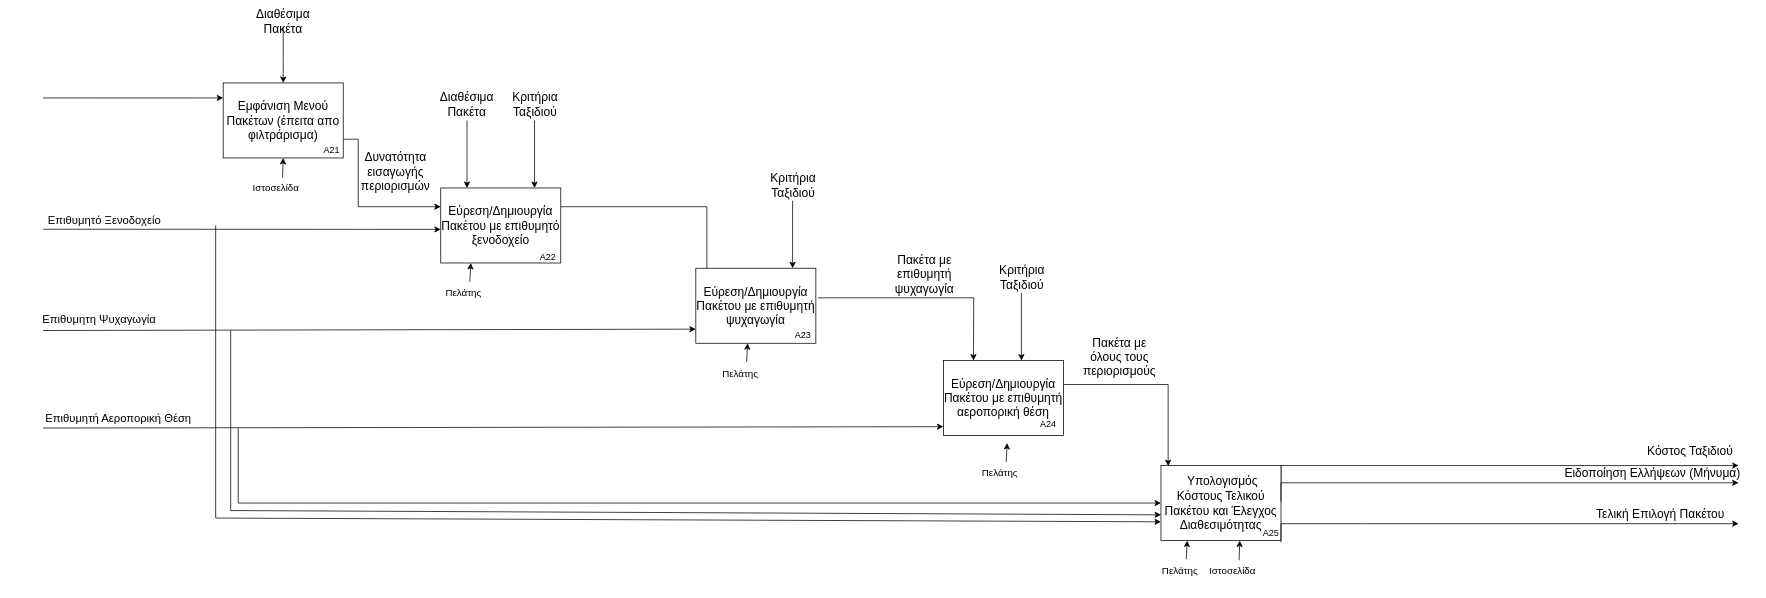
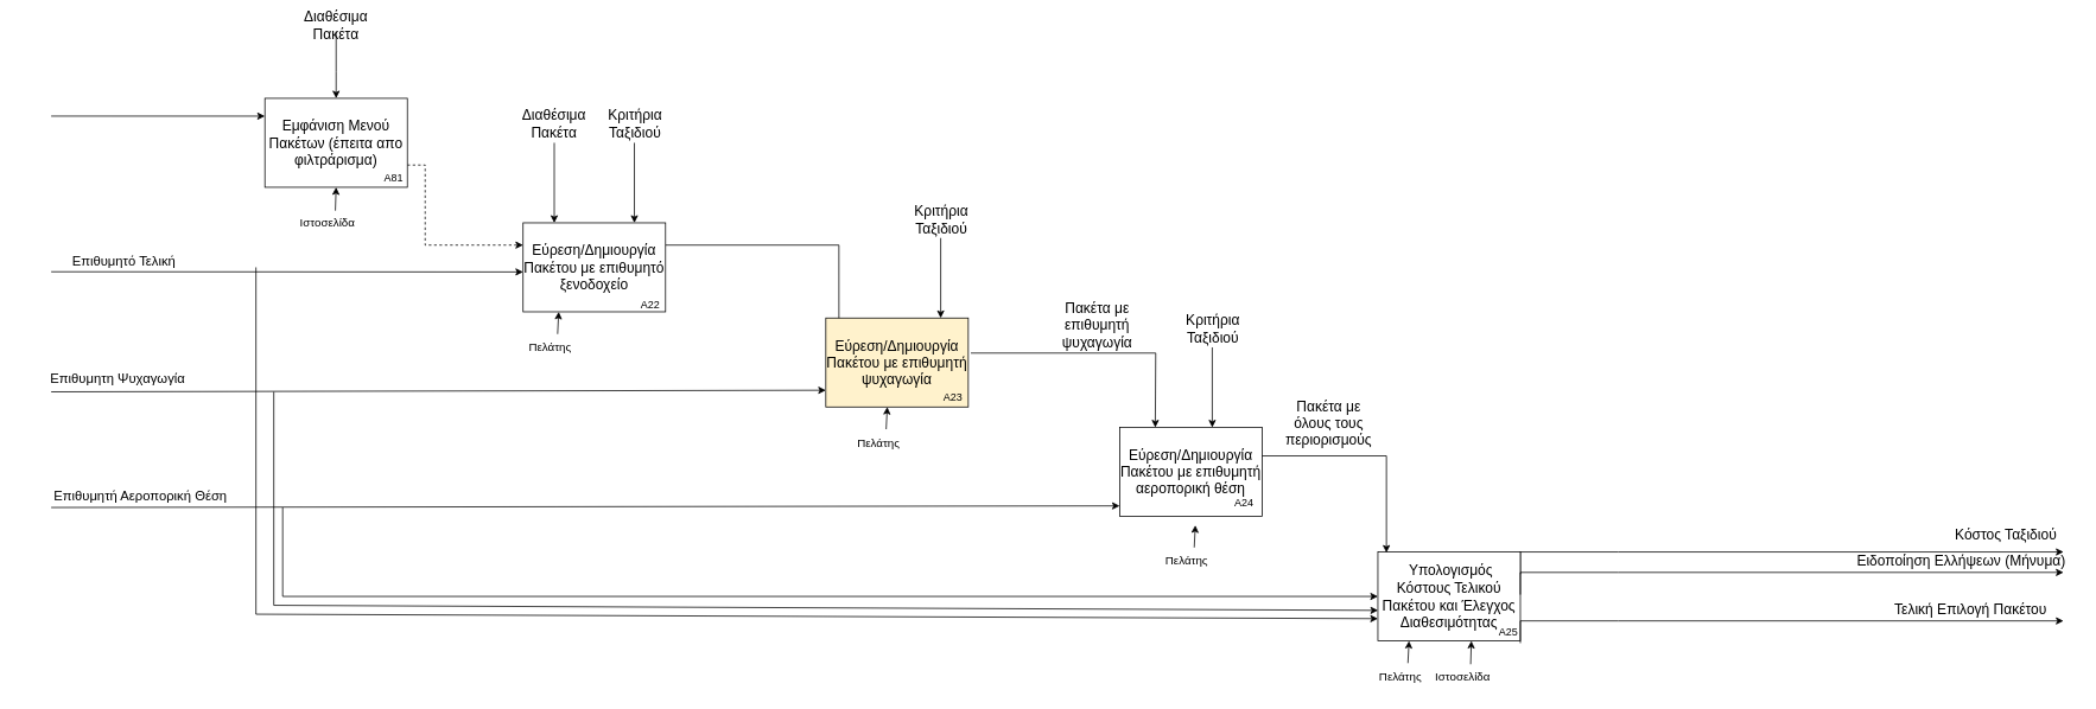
  <mxCell id="0" />
  <mxCell id="1" parent="0" />
  <mxCell id="2" value="Ειδοποίηση Ελλήψεων (Μήνυμα)" style="text;html=1;align=center;verticalAlign=middle;resizable=0;points=[];autosize=1;strokeColor=none;fillColor=none;fontSize=16;" parent="1" vertex="1"><mxGeometry x="2072" y="615" width="260" height="30" as="geometry" /></mxCell>
  <mxCell id="3" value="Κόστος Ταξιδιού" style="text;html=1;align=center;verticalAlign=middle;resizable=0;points=[];autosize=1;strokeColor=none;fillColor=none;fontSize=16;" parent="1" vertex="1"><mxGeometry x="2182" y="585" width="140" height="30" as="geometry" /></mxCell>
  <mxCell id="4" style="edgeStyle=orthogonalEdgeStyle;rounded=0;orthogonalLoop=1;jettySize=auto;html=1;" parent="1" edge="1"><mxGeometry relative="1" as="geometry"><mxPoint x="622" y="160" as="sourcePoint" /><mxPoint x="622" y="250" as="targetPoint" /></mxGeometry></mxCell>
- <mxCell id="5" style="edgeStyle=orthogonalEdgeStyle;rounded=0;orthogonalLoop=1;jettySize=auto;html=1;exitX=1;exitY=0.75;exitDx=0;exitDy=0;entryX=0;entryY=0.25;entryDx=0;entryDy=0;" parent="1" source="6" target="14" edge="1"><mxGeometry relative="1" as="geometry"><Array as="points"><mxPoint x="477" y="185" /><mxPoint x="477" y="275" /></Array></mxGeometry></mxCell>
+ <mxCell id="5" style="edgeStyle=orthogonalEdgeStyle;rounded=0;orthogonalLoop=1;jettySize=auto;html=1;exitX=1;exitY=0.75;exitDx=0;exitDy=0;entryX=0;entryY=0.25;entryDx=0;entryDy=0;dashed=1;" parent="1" source="6" target="14" edge="1"><mxGeometry relative="1" as="geometry"><Array as="points"><mxPoint x="477" y="185" /><mxPoint x="477" y="275" /></Array></mxGeometry></mxCell>
  <mxCell id="6" value="Εμφάνιση Μενού Πακέτων (έπειτα απο φιλτράρισμα)" style="rounded=0;whiteSpace=wrap;html=1;fontSize=16;" parent="1" vertex="1"><mxGeometry x="297" y="110" width="160" height="100" as="geometry" /></mxCell>
  <mxCell id="7" value="" style="endArrow=classic;html=1;rounded=0;fontSize=16;entryX=-0.012;entryY=0.812;entryDx=0;entryDy=0;entryPerimeter=0;" parent="1" edge="1"><mxGeometry width="50" height="50" relative="1" as="geometry"><mxPoint y="130" as="sourcePoint" x="57" /><mxPoint x="297" y="130.03" as="targetPoint" /></mxGeometry></mxCell>
  <mxCell id="8" value="" style="endArrow=classic;html=1;rounded=0;fontSize=16;exitX=0.602;exitY=0.043;exitDx=0;exitDy=0;exitPerimeter=0;entryX=0.25;entryY=1;entryDx=0;entryDy=0;" parent="1" edge="1"><mxGeometry width="50" height="50" relative="1" as="geometry"><mxPoint x="376.18" y="236.29" as="sourcePoint" /><mxPoint x="377" y="210" as="targetPoint" /></mxGeometry></mxCell>
  <mxCell id="9" value="Ιστοσελίδα" style="text;html=1;align=center;verticalAlign=middle;resizable=0;points=[];autosize=1;strokeColor=none;fillColor=none;fontSize=13;" parent="1" vertex="1"><mxGeometry x="322" y="235" width="90" height="30" as="geometry" /></mxCell>
  <mxCell id="10" style="edgeStyle=orthogonalEdgeStyle;rounded=0;orthogonalLoop=1;jettySize=auto;html=1;exitX=0.5;exitY=1;exitDx=0;exitDy=0;" parent="1" source="11" target="6" edge="1"><mxGeometry relative="1" as="geometry"><Array as="points"><mxPoint x="377" y="80" /><mxPoint x="377" y="80" /></Array></mxGeometry></mxCell>
  <mxCell id="11" value="Διαθέσιμα Πακέτα" style="text;html=1;strokeColor=none;fillColor=none;align=center;verticalAlign=middle;whiteSpace=wrap;rounded=0;fontSize=16;" parent="1" vertex="1"><mxGeometry x="362" y="20" width="30" height="15" as="geometry" /></mxCell>
- <mxCell id="12" value="Α21&lt;br&gt;" style="text;html=1;strokeColor=none;fillColor=none;align=center;verticalAlign=middle;whiteSpace=wrap;rounded=0;fontSize=12;" parent="1" vertex="1"><mxGeometry x="412" y="185" width="60" height="30" as="geometry" /></mxCell>
+ <mxCell id="12" value="Α81&lt;br&gt;" style="text;html=1;strokeColor=none;fillColor=none;align=center;verticalAlign=middle;whiteSpace=wrap;rounded=0;fontSize=12;" parent="1" vertex="1"><mxGeometry x="412" y="185" width="60" height="30" as="geometry" /></mxCell>
  <mxCell id="13" style="edgeStyle=orthogonalEdgeStyle;rounded=0;orthogonalLoop=1;jettySize=auto;html=1;exitX=1;exitY=0.25;exitDx=0;exitDy=0;entryX=0.092;entryY=0.01;entryDx=0;entryDy=0;entryPerimeter=0;endArrow=none;" parent="1" source="14" target="22" edge="1"><mxGeometry relative="1" as="geometry" /></mxCell>
  <mxCell id="14" value="Εύρεση/Δημιουργία Πακέτου με επιθυμητό ξενοδοχείο" style="rounded=0;whiteSpace=wrap;html=1;fontSize=16;" parent="1" vertex="1"><mxGeometry x="587" y="250" width="160" height="100" as="geometry" /></mxCell>
  <mxCell id="15" value="" style="endArrow=classic;html=1;rounded=0;fontSize=16;entryX=-0.012;entryY=0.812;entryDx=0;entryDy=0;entryPerimeter=0;" parent="1" edge="1"><mxGeometry width="50" height="50" relative="1" as="geometry"><mxPoint y="305" as="sourcePoint" x="57" /><mxPoint x="587" y="305.2" as="targetPoint" /></mxGeometry></mxCell>
- <mxCell id="16" value="&lt;span style=&quot;font-size: 15px;&quot;&gt;Επιθυμητό Ξενοδοχείο&lt;/span&gt;" style="text;html=1;strokeColor=none;fillColor=none;align=center;verticalAlign=middle;whiteSpace=wrap;rounded=0;fontSize=15;" parent="1" vertex="1"><mxGeometry x="29.24" y="277" width="219.76" height="30" as="geometry" /></mxCell>
- <mxCell id="17" value="Δυνατότητα εισαγωγής περιορισμών" style="text;html=1;strokeColor=none;fillColor=none;align=center;verticalAlign=middle;whiteSpace=wrap;rounded=0;fontSize=16;" parent="1" vertex="1"><mxGeometry x="512" y="220" width="30" height="15" as="geometry" /></mxCell>
+ <mxCell id="16" value="&lt;span style=&quot;font-size: 15px;&quot;&gt;Επιθυμητό Τελική&lt;/span&gt;" style="text;html=1;strokeColor=none;fillColor=none;align=center;verticalAlign=middle;whiteSpace=wrap;rounded=0;fontSize=15;" parent="1" vertex="1"><mxGeometry x="29.24" y="277" width="219.76" height="30" as="geometry" /></mxCell>
  <mxCell id="18" value="Διαθέσιμα Πακέτα" style="text;html=1;strokeColor=none;fillColor=none;align=center;verticalAlign=middle;whiteSpace=wrap;rounded=0;fontSize=16;" parent="1" vertex="1"><mxGeometry x="607" y="130" width="30" height="15" as="geometry" /></mxCell>
  <mxCell id="19" style="edgeStyle=orthogonalEdgeStyle;rounded=0;orthogonalLoop=1;jettySize=auto;html=1;" parent="1" edge="1"><mxGeometry relative="1" as="geometry"><mxPoint x="712" y="160" as="sourcePoint" /><mxPoint x="712" y="250" as="targetPoint" /></mxGeometry></mxCell>
  <mxCell id="20" value="Κριτήρια&lt;br&gt;Ταξιδιού" style="text;html=1;strokeColor=none;fillColor=none;align=center;verticalAlign=middle;whiteSpace=wrap;rounded=0;fontSize=16;" parent="1" vertex="1"><mxGeometry x="683" y="123.5" width="60" height="30" as="geometry" /></mxCell>
  <mxCell id="21" value="Α22&lt;br&gt;" style="text;html=1;strokeColor=none;fillColor=none;align=center;verticalAlign=middle;whiteSpace=wrap;rounded=0;fontSize=12;" parent="1" vertex="1"><mxGeometry x="700" y="327" width="60" height="30" as="geometry" /></mxCell>
- <mxCell id="22" value="Εύρεση/Δημιουργία Πακέτου με επιθυμητή ψυχαγωγία" style="rounded=0;whiteSpace=wrap;html=1;fontSize=16;" parent="1" vertex="1"><mxGeometry x="927" y="357" width="160" height="100" as="geometry" /></mxCell>
+ <mxCell id="22" value="Εύρεση/Δημιουργία Πακέτου με επιθυμητή ψυχαγωγία" style="rounded=0;whiteSpace=wrap;html=1;fontSize=16;fillColor=#fff2cc;" parent="1" vertex="1"><mxGeometry x="927" y="357" width="160" height="100" as="geometry" /></mxCell>
  <mxCell id="23" style="edgeStyle=orthogonalEdgeStyle;rounded=0;orthogonalLoop=1;jettySize=auto;html=1;" parent="1" edge="1"><mxGeometry relative="1" as="geometry"><mxPoint x="1056" y="267" as="sourcePoint" /><mxPoint x="1056" y="357" as="targetPoint" /></mxGeometry></mxCell>
  <mxCell id="24" value="Κριτήρια&lt;br&gt;Ταξιδιού" style="text;html=1;strokeColor=none;fillColor=none;align=center;verticalAlign=middle;whiteSpace=wrap;rounded=0;fontSize=16;" parent="1" vertex="1"><mxGeometry x="1027" y="230.5" width="60" height="30" as="geometry" /></mxCell>
  <mxCell id="25" value="" style="endArrow=classic;html=1;rounded=0;fontSize=16;entryX=-0.012;entryY=0.812;entryDx=0;entryDy=0;entryPerimeter=0;" parent="1" edge="1"><mxGeometry width="50" height="50" relative="1" as="geometry"><mxPoint y="440" as="sourcePoint" x="57" /><mxPoint x="927" y="438.2" as="targetPoint" /></mxGeometry></mxCell>
  <mxCell id="26" value="Επιθυμητη Ψυχαγωγία" style="text;html=1;strokeColor=none;fillColor=none;align=center;verticalAlign=middle;whiteSpace=wrap;rounded=0;fontSize=15;" parent="1" vertex="1"><mxGeometry x="22.12" y="410" width="219.76" height="30" as="geometry" /></mxCell>
  <mxCell id="27" value="" style="endArrow=classic;html=1;rounded=0;fontSize=16;exitX=0.625;exitY=0;exitDx=0;exitDy=0;exitPerimeter=0;entryX=0.25;entryY=1;entryDx=0;entryDy=0;" parent="1" source="28" edge="1"><mxGeometry width="50" height="50" relative="1" as="geometry"><mxPoint x="677" y="480" as="sourcePoint" /><mxPoint x="627" y="350" as="targetPoint" /></mxGeometry></mxCell>
  <mxCell id="28" value="Πελάτης" style="text;html=1;align=center;verticalAlign=middle;resizable=0;points=[];autosize=1;strokeColor=none;fillColor=none;fontSize=13;" parent="1" vertex="1"><mxGeometry x="582" y="375" width="70" height="30" as="geometry" /></mxCell>
  <mxCell id="29" value="" style="endArrow=classic;html=1;rounded=0;fontSize=16;exitX=0.625;exitY=0;exitDx=0;exitDy=0;exitPerimeter=0;entryX=0.25;entryY=1;entryDx=0;entryDy=0;" parent="1" source="30" edge="1"><mxGeometry width="50" height="50" relative="1" as="geometry"><mxPoint x="1046" y="587" as="sourcePoint" /><mxPoint x="996" y="457" as="targetPoint" /></mxGeometry></mxCell>
  <mxCell id="30" value="Πελάτης" style="text;html=1;align=center;verticalAlign=middle;resizable=0;points=[];autosize=1;strokeColor=none;fillColor=none;fontSize=13;" parent="1" vertex="1"><mxGeometry x="951" y="482" width="70" height="30" as="geometry" /></mxCell>
  <mxCell id="31" value="Α23&lt;br&gt;" style="text;html=1;strokeColor=none;fillColor=none;align=center;verticalAlign=middle;whiteSpace=wrap;rounded=0;fontSize=12;" parent="1" vertex="1"><mxGeometry x="1040" y="432" width="60" height="30" as="geometry" /></mxCell>
  <mxCell id="32" value="Εύρεση/Δημιουργία Πακέτου με επιθυμητή αεροπορική θέση" style="rounded=0;whiteSpace=wrap;html=1;fontSize=16;" parent="1" vertex="1"><mxGeometry x="1257" y="480" width="160" height="100" as="geometry" /></mxCell>
  <mxCell id="33" value="Α24&lt;br&gt;" style="text;html=1;strokeColor=none;fillColor=none;align=center;verticalAlign=middle;whiteSpace=wrap;rounded=0;fontSize=12;" parent="1" vertex="1"><mxGeometry x="1367" y="550" width="60" height="30" as="geometry" /></mxCell>
  <mxCell id="34" value="" style="endArrow=classic;html=1;rounded=0;fontSize=16;exitX=0.625;exitY=0;exitDx=0;exitDy=0;exitPerimeter=0;entryX=0.25;entryY=1;entryDx=0;entryDy=0;" parent="1" source="35" edge="1"><mxGeometry width="50" height="50" relative="1" as="geometry"><mxPoint x="1392" y="720" as="sourcePoint" /><mxPoint x="1342" y="590" as="targetPoint" /></mxGeometry></mxCell>
  <mxCell id="35" value="Πελάτης" style="text;html=1;align=center;verticalAlign=middle;resizable=0;points=[];autosize=1;strokeColor=none;fillColor=none;fontSize=13;" parent="1" vertex="1"><mxGeometry x="1297" y="615" width="70" height="30" as="geometry" /></mxCell>
  <mxCell id="36" value="Πακέτα με επιθυμητή ψυχαγωγία" style="text;html=1;strokeColor=none;fillColor=none;align=center;verticalAlign=middle;whiteSpace=wrap;rounded=0;fontSize=16;" parent="1" vertex="1"><mxGeometry x="1217" y="357" width="30" height="15" as="geometry" /></mxCell>
  <mxCell id="37" style="edgeStyle=orthogonalEdgeStyle;rounded=0;orthogonalLoop=1;jettySize=auto;html=1;exitX=1.018;exitY=0.394;exitDx=0;exitDy=0;entryX=0.092;entryY=0.01;entryDx=0;entryDy=0;entryPerimeter=0;exitPerimeter=0;" parent="1" source="22" edge="1"><mxGeometry relative="1" as="geometry"><mxPoint x="1102.28" y="397" as="sourcePoint" /><mxPoint x="1297" y="480" as="targetPoint" /></mxGeometry></mxCell>
  <mxCell id="38" style="edgeStyle=orthogonalEdgeStyle;rounded=0;orthogonalLoop=1;jettySize=auto;html=1;" parent="1" edge="1"><mxGeometry relative="1" as="geometry"><mxPoint x="1361" y="390" as="sourcePoint" /><mxPoint x="1361" y="480" as="targetPoint" /></mxGeometry></mxCell>
  <mxCell id="39" value="Κριτήρια&lt;br&gt;Ταξιδιού" style="text;html=1;strokeColor=none;fillColor=none;align=center;verticalAlign=middle;whiteSpace=wrap;rounded=0;fontSize=16;" parent="1" vertex="1"><mxGeometry x="1332" y="353.5" width="60" height="30" as="geometry" /></mxCell>
  <mxCell id="40" value="" style="endArrow=classic;html=1;rounded=0;fontSize=16;entryX=-0.012;entryY=0.812;entryDx=0;entryDy=0;entryPerimeter=0;" parent="1" edge="1"><mxGeometry width="50" height="50" relative="1" as="geometry"><mxPoint y="570" as="sourcePoint" x="57" /><mxPoint x="1257" y="568.2" as="targetPoint" /></mxGeometry></mxCell>
  <mxCell id="41" value="&lt;span style=&quot;font-size: 15px;&quot;&gt;Επιθυμητή Αεροπορική Θέση&lt;/span&gt;" style="text;html=1;strokeColor=none;fillColor=none;align=center;verticalAlign=middle;whiteSpace=wrap;rounded=0;fontSize=15;" parent="1" vertex="1"><mxGeometry x="20.24" y="542" width="274.88" height="30" as="geometry" /></mxCell>
  <mxCell id="42" style="edgeStyle=orthogonalEdgeStyle;rounded=0;orthogonalLoop=1;jettySize=auto;html=1;exitX=1;exitY=0.25;exitDx=0;exitDy=0;" parent="1" source="43" edge="1"><mxGeometry relative="1" as="geometry"><mxPoint x="2317" y="620" as="targetPoint" /><Array as="points"><mxPoint x="1707" y="620" /><mxPoint x="1817" y="620" /></Array></mxGeometry></mxCell>
  <mxCell id="43" value="&amp;nbsp;Υπολογισμός Κόστους Τελικού Πακέτου και Έλεγχος Διαθεσιμότητας" style="rounded=0;whiteSpace=wrap;html=1;fontSize=16;" parent="1" vertex="1"><mxGeometry x="1547" y="620" width="160" height="100" as="geometry" /></mxCell>
  <mxCell id="44" value="" style="endArrow=classic;html=1;rounded=0;entryX=0;entryY=0.75;entryDx=0;entryDy=0;" parent="1" target="43" edge="1"><mxGeometry width="50" height="50" relative="1" as="geometry"><mxPoint x="287" y="300" as="sourcePoint" /><mxPoint x="287" y="680" as="targetPoint" /><Array as="points"><mxPoint x="287" y="690" /></Array></mxGeometry></mxCell>
  <mxCell id="45" value="" style="endArrow=classic;html=1;rounded=0;entryX=0.001;entryY=0.657;entryDx=0;entryDy=0;entryPerimeter=0;" parent="1" target="43" edge="1"><mxGeometry width="50" height="50" relative="1" as="geometry"><mxPoint x="307" y="440" as="sourcePoint" /><mxPoint x="307" y="660" as="targetPoint" /><Array as="points"><mxPoint x="307" y="680" /></Array></mxGeometry></mxCell>
  <mxCell id="46" value="" style="endArrow=classic;html=1;rounded=0;" parent="1" edge="1"><mxGeometry width="50" height="50" relative="1" as="geometry"><mxPoint x="317" y="570" as="sourcePoint" /><mxPoint x="1547" y="670" as="targetPoint" /><Array as="points"><mxPoint x="317" y="670" /></Array></mxGeometry></mxCell>
  <mxCell id="47" value="Πακέτα με όλους τους περιορισμούς" style="text;html=1;strokeColor=none;fillColor=none;align=center;verticalAlign=middle;whiteSpace=wrap;rounded=0;fontSize=16;" parent="1" vertex="1"><mxGeometry x="1477" y="467" width="30" height="15" as="geometry" /></mxCell>
  <mxCell id="48" style="edgeStyle=orthogonalEdgeStyle;rounded=0;orthogonalLoop=1;jettySize=auto;html=1;exitX=0.5;exitY=1;exitDx=0;exitDy=0;" parent="1" source="47" target="47" edge="1"><mxGeometry relative="1" as="geometry" /></mxCell>
  <mxCell id="49" style="edgeStyle=orthogonalEdgeStyle;rounded=0;orthogonalLoop=1;jettySize=auto;html=1;exitX=1.018;exitY=0.394;exitDx=0;exitDy=0;entryX=0.06;entryY=0.008;entryDx=0;entryDy=0;entryPerimeter=0;exitPerimeter=0;" parent="1" target="43" edge="1"><mxGeometry relative="1" as="geometry"><mxPoint x="1417" y="512" as="sourcePoint" /><mxPoint x="1624.12" y="595.6" as="targetPoint" /><Array as="points"><mxPoint x="1557" y="512" /></Array></mxGeometry></mxCell>
  <mxCell id="50" value="" style="endArrow=classic;html=1;rounded=0;fontSize=16;exitX=0.625;exitY=0;exitDx=0;exitDy=0;exitPerimeter=0;entryX=0.25;entryY=1;entryDx=0;entryDy=0;" parent="1" source="51" edge="1"><mxGeometry width="50" height="50" relative="1" as="geometry"><mxPoint x="1632" y="850" as="sourcePoint" /><mxPoint x="1582" y="720" as="targetPoint" /></mxGeometry></mxCell>
  <mxCell id="51" value="Πελάτης" style="text;html=1;align=center;verticalAlign=middle;resizable=0;points=[];autosize=1;strokeColor=none;fillColor=none;fontSize=13;" parent="1" vertex="1"><mxGeometry x="1537" y="745" width="70" height="30" as="geometry" /></mxCell>
  <mxCell id="52" value="" style="endArrow=classic;html=1;rounded=0;fontSize=16;exitX=0.602;exitY=0.043;exitDx=0;exitDy=0;exitPerimeter=0;entryX=0.25;entryY=1;entryDx=0;entryDy=0;" parent="1" edge="1"><mxGeometry width="50" height="50" relative="1" as="geometry"><mxPoint x="1651.18" y="746.29" as="sourcePoint" /><mxPoint x="1652" y="720" as="targetPoint" /></mxGeometry></mxCell>
  <mxCell id="53" value="Ιστοσελίδα" style="text;html=1;align=center;verticalAlign=middle;resizable=0;points=[];autosize=1;strokeColor=none;fillColor=none;fontSize=13;" parent="1" vertex="1"><mxGeometry x="1597" y="745" width="90" height="30" as="geometry" /></mxCell>
  <mxCell id="54" value="Α25&lt;br&gt;" style="text;html=1;strokeColor=none;fillColor=none;align=center;verticalAlign=middle;whiteSpace=wrap;rounded=0;fontSize=12;" parent="1" vertex="1"><mxGeometry x="1664" y="695" width="60" height="30" as="geometry" /></mxCell>
  <mxCell id="55" style="edgeStyle=orthogonalEdgeStyle;rounded=0;orthogonalLoop=1;jettySize=auto;html=1;exitX=1;exitY=0.25;exitDx=0;exitDy=0;" parent="1" edge="1"><mxGeometry relative="1" as="geometry"><mxPoint x="1707" y="668" as="sourcePoint" /><mxPoint x="2317" y="643" as="targetPoint" /><Array as="points"><mxPoint x="1707" y="643" /><mxPoint x="1817" y="643" /></Array></mxGeometry></mxCell>
  <mxCell id="56" value="Τελική Επιλογή Πακέτου" style="text;html=1;strokeColor=none;fillColor=none;align=center;verticalAlign=middle;whiteSpace=wrap;rounded=0;fontSize=16;" parent="1" vertex="1"><mxGeometry x="2113" y="677" width="200" height="15" as="geometry" /></mxCell>
  <mxCell id="57" style="edgeStyle=orthogonalEdgeStyle;rounded=0;orthogonalLoop=1;jettySize=auto;html=1;exitX=1;exitY=0.25;exitDx=0;exitDy=0;" parent="1" edge="1"><mxGeometry relative="1" as="geometry"><mxPoint x="1707" y="722.5" as="sourcePoint" /><mxPoint x="2317" y="697.5" as="targetPoint" /><Array as="points"><mxPoint x="1707" y="697.5" /><mxPoint x="1817" y="697.5" /></Array></mxGeometry></mxCell>
